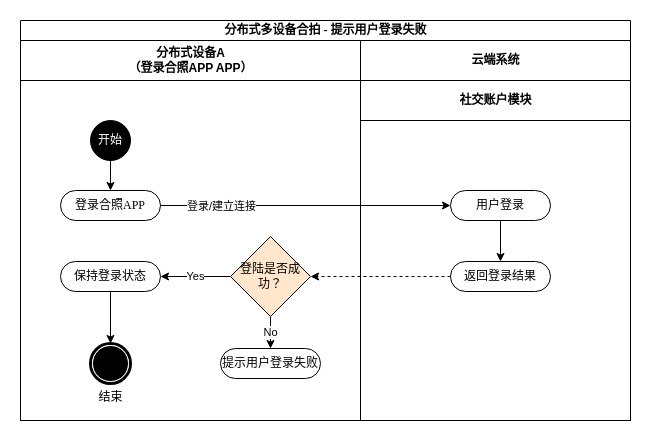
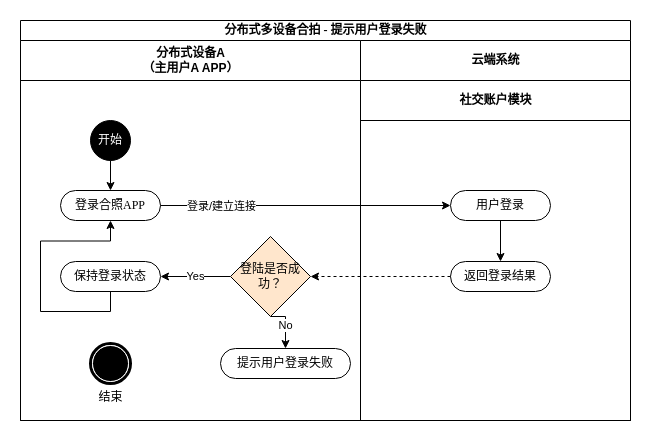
  <mxCell id="0" />
  <mxCell id="1" parent="0" />
  <mxCell id="2" value="分布式多设备合拍 - 提示用户登录失败" style="swimlane;html=1;childLayout=stackLayout;startSize=20;rounded=0;shadow=0;comic=0;labelBackgroundColor=none;strokeWidth=1;fontFamily=Verdana;fontSize=12;align=center;" parent="1" vertex="1"><mxGeometry x="20" y="20" width="610" height="400" as="geometry" /></mxCell>
- <mxCell id="3" value="分布式设备A&lt;br&gt;（登录合照APP APP）" style="swimlane;html=1;startSize=40;" parent="2" vertex="1"><mxGeometry y="20" width="340" height="380" as="geometry" /></mxCell>
+ <mxCell id="3" value="分布式设备A&lt;br&gt;（主用户A APP）" style="swimlane;html=1;startSize=40;" parent="2" vertex="1"><mxGeometry y="20" width="340" height="380" as="geometry" /></mxCell>
  <mxCell id="4" value="登录合照APP" style="rounded=1;whiteSpace=wrap;html=1;shadow=0;comic=0;labelBackgroundColor=none;strokeWidth=1;fontFamily=Verdana;fontSize=12;align=center;arcSize=50;" parent="3" vertex="1"><mxGeometry x="40" y="150" width="100" height="30" as="geometry" /></mxCell>
  <mxCell id="5" style="edgeStyle=orthogonalEdgeStyle;rounded=0;orthogonalLoop=1;jettySize=auto;html=1;exitX=0.5;exitY=1;exitDx=0;exitDy=0;entryX=0.5;entryY=0;entryDx=0;entryDy=0;" parent="3" source="6" target="4" edge="1"><mxGeometry relative="1" as="geometry" /></mxCell>
  <mxCell id="6" value="&lt;font color=&quot;#ffffff&quot;&gt;开始&lt;/font&gt;" style="ellipse;whiteSpace=wrap;html=1;rounded=0;shadow=0;comic=0;labelBackgroundColor=none;strokeWidth=1;fillColor=#000000;fontFamily=Verdana;fontSize=12;align=center;" parent="3" vertex="1"><mxGeometry x="70" y="80" width="40" height="40" as="geometry" /></mxCell>
- <mxCell id="7" style="edgeStyle=orthogonalEdgeStyle;rounded=0;orthogonalLoop=1;jettySize=auto;html=1;exitX=0.5;exitY=1;exitDx=0;exitDy=0;entryX=0.5;entryY=0;entryDx=0;entryDy=0;" parent="3" source="8" target="11" edge="1"><mxGeometry relative="1" as="geometry"><mxPoint x="90" y="290" as="targetPoint" /></mxGeometry></mxCell>
+ <mxCell id="7" style="edgeStyle=orthogonalEdgeStyle;rounded=0;orthogonalLoop=1;jettySize=auto;html=1;exitX=0.5;exitY=1;exitDx=0;exitDy=0;" parent="3" source="8" target="4" edge="1"><mxGeometry relative="1" as="geometry"><mxPoint x="90" y="290" as="targetPoint" /></mxGeometry></mxCell>
  <mxCell id="8" value="保持登录状态" style="rounded=1;whiteSpace=wrap;html=1;shadow=0;comic=0;labelBackgroundColor=none;strokeWidth=1;fontFamily=Verdana;fontSize=12;align=center;arcSize=50;" parent="3" vertex="1"><mxGeometry x="40" y="221" width="100" height="30" as="geometry" /></mxCell>
  <mxCell id="9" value="Yes" style="edgeStyle=orthogonalEdgeStyle;rounded=0;orthogonalLoop=1;jettySize=auto;html=1;exitX=0;exitY=0.5;exitDx=0;exitDy=0;" parent="3" source="12" target="8" edge="1"><mxGeometry relative="1" as="geometry" /></mxCell>
  <mxCell id="10" value="No" style="edgeStyle=orthogonalEdgeStyle;rounded=0;orthogonalLoop=1;jettySize=auto;html=1;exitX=0.5;exitY=1;exitDx=0;exitDy=0;entryX=0.5;entryY=0;entryDx=0;entryDy=0;" parent="3" source="12" target="13" edge="1"><mxGeometry relative="1" as="geometry" /></mxCell>
  <mxCell id="11" value="结束" style="shape=mxgraph.bpmn.shape;html=1;verticalLabelPosition=bottom;labelBackgroundColor=#ffffff;verticalAlign=top;perimeter=ellipsePerimeter;outline=end;symbol=terminate;rounded=0;shadow=0;comic=0;strokeWidth=1;fontFamily=Verdana;fontSize=12;align=center;" parent="3" vertex="1"><mxGeometry x="70" y="303" width="40" height="40" as="geometry" /></mxCell>
  <mxCell id="12" value="登陆是否成功？" style="rhombus;whiteSpace=wrap;html=1;fillColor=#ffe6cc;" parent="3" vertex="1"><mxGeometry x="210" y="196" width="80" height="80" as="geometry" /></mxCell>
- <mxCell id="13" value="提示用户登录失败" style="rounded=1;whiteSpace=wrap;html=1;shadow=0;comic=0;labelBackgroundColor=none;strokeWidth=1;fontFamily=Verdana;fontSize=12;align=center;arcSize=50;" parent="3" vertex="1"><mxGeometry x="200" y="308" width="100" height="30" as="geometry" /></mxCell>
+ <mxCell id="13" value="提示用户登录失败" style="rounded=1;whiteSpace=wrap;html=1;shadow=0;comic=0;labelBackgroundColor=none;strokeWidth=1;fontFamily=Verdana;fontSize=12;align=center;arcSize=50;" parent="3" vertex="1"><mxGeometry x="200" y="308" width="130" height="30" as="geometry" /></mxCell>
  <mxCell id="14" value="云端系统" style="swimlane;html=1;startSize=40;" parent="2" vertex="1"><mxGeometry x="340" y="20" width="270" height="380" as="geometry" /></mxCell>
  <mxCell id="15" value="社交账户模块" style="swimlane;html=1;startSize=40;" parent="14" vertex="1"><mxGeometry y="40" width="270" height="340" as="geometry" /></mxCell>
  <mxCell id="16" style="edgeStyle=orthogonalEdgeStyle;rounded=0;orthogonalLoop=1;jettySize=auto;html=1;exitX=0.5;exitY=1;exitDx=0;exitDy=0;entryX=0.5;entryY=0;entryDx=0;entryDy=0;" parent="15" source="17" target="18" edge="1"><mxGeometry relative="1" as="geometry" /></mxCell>
  <mxCell id="17" value="用户登录" style="rounded=1;whiteSpace=wrap;html=1;shadow=0;comic=0;labelBackgroundColor=none;strokeWidth=1;fontFamily=Verdana;fontSize=12;align=center;arcSize=50;" parent="15" vertex="1"><mxGeometry x="90" y="110" width="100" height="30" as="geometry" /></mxCell>
  <mxCell id="18" value="返回登录结果" style="rounded=1;whiteSpace=wrap;html=1;shadow=0;comic=0;labelBackgroundColor=none;strokeWidth=1;fontFamily=Verdana;fontSize=12;align=center;arcSize=50;" parent="15" vertex="1"><mxGeometry x="90" y="181" width="100" height="30" as="geometry" /></mxCell>
  <mxCell id="19" style="edgeStyle=orthogonalEdgeStyle;rounded=0;orthogonalLoop=1;jettySize=auto;html=1;exitX=1;exitY=0.5;exitDx=0;exitDy=0;entryX=0;entryY=0.5;entryDx=0;entryDy=0;" parent="2" source="4" target="17" edge="1"><mxGeometry relative="1" as="geometry" /></mxCell>
  <mxCell id="20" value="登录/建立连接" style="edgeLabel;html=1;align=center;verticalAlign=middle;resizable=0;points=[];" parent="19" vertex="1" connectable="0"><mxGeometry x="-0.828" relative="1" as="geometry"><mxPoint x="35" as="offset" /></mxGeometry></mxCell>
  <mxCell id="21" style="edgeStyle=orthogonalEdgeStyle;rounded=0;orthogonalLoop=1;jettySize=auto;html=1;exitX=0;exitY=0.5;exitDx=0;exitDy=0;entryX=1;entryY=0.5;entryDx=0;entryDy=0;dashed=1;" parent="2" source="18" target="12" edge="1"><mxGeometry relative="1" as="geometry" /></mxCell>
